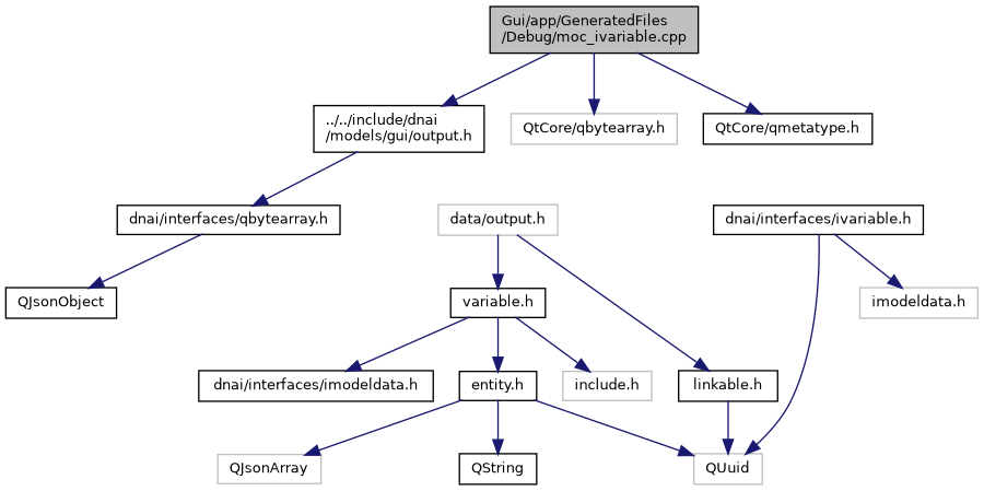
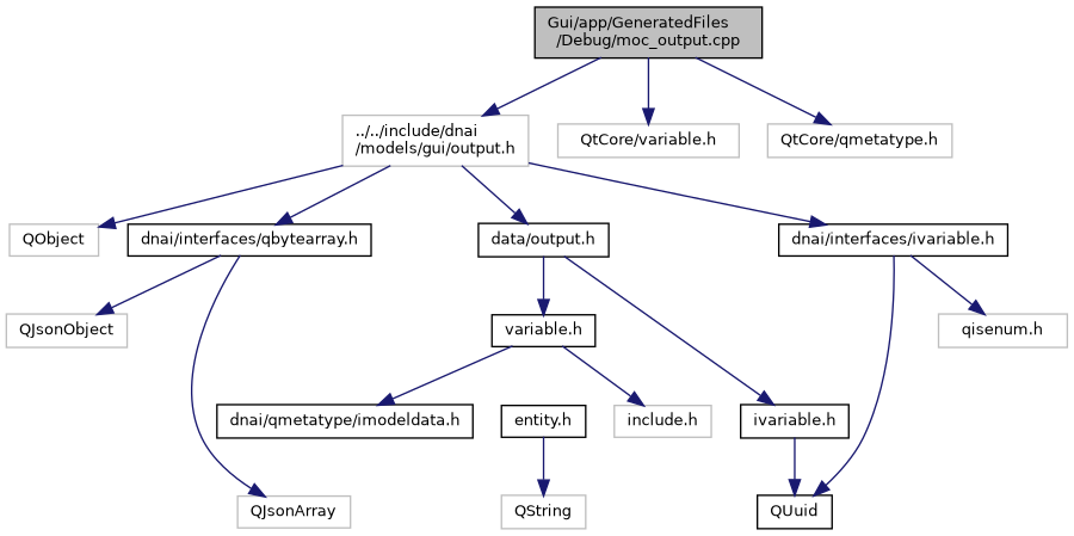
  digraph {
    fontname="DejaVu Sans"
    node [color=black fillcolor=white fontname="DejaVu Sans" fontsize=10 shape=record style=filled]
    edge [color=midnightblue fontname="DejaVu Sans" fontsize=10 labelfontname=Helvetica labelfontsize=10 style=solid]
-   n1 [fillcolor=grey75 fontcolor=black height=0.2 label="Gui/app/GeneratedFiles\l/Debug/moc_ivariable.cpp" width=0.4]
-   n2 [height=0.2 label="../../include/dnai\l/models/gui/output.h" width=0.4]
-   n3 [color=grey75 height=0.2 label="QtCore/qbytearray.h" width=0.4]
-   n4 [height=0.2 label="QtCore/qmetatype.h" width=0.4]
+   n1 [fillcolor=grey75 fontcolor=black height=0.2 label="Gui/app/GeneratedFiles\l/Debug/moc_output.cpp" width=0.4]
+   n2 [color=grey75 height=0.2 label="../../include/dnai\l/models/gui/output.h" width=0.4]
+   n3 [color=grey75 height=0.2 label="QtCore/variable.h" width=0.4]
+   n4 [color=grey75 height=0.2 label="QtCore/qmetatype.h" width=0.4]
+   n5 [color=grey75 height=0.2 label=QObject width=0.4]
    n6 [height=0.2 label="dnai/interfaces/qbytearray.h" width=0.4]
-   n7 [color=grey75 height=0.2 label="data/output.h" width=0.4]
+   n7 [height=0.2 label="data/output.h" width=0.4]
    n8 [height=0.2 label="dnai/interfaces/ivariable.h" width=0.4]
-   n9 [height=0.2 label=QJsonObject width=0.4]
+   n9 [color=grey75 height=0.2 label=QJsonObject width=0.4]
    n10 [color=grey75 height=0.2 label=QJsonArray width=0.4]
    n11 [height=0.2 label="variable.h" width=0.4]
-   n12 [height=0.2 label="linkable.h" width=0.4]
-   n13 [height=0.2 label="dnai/interfaces/imodeldata.h" width=0.4]
-   n14 [color=grey75 height=0.2 label=QUuid width=0.4]
-   n15 [color=grey75 height=0.2 label="imodeldata.h" width=0.4]
+   n12 [height=0.2 label="ivariable.h" width=0.4]
+   n13 [height=0.2 label="dnai/qmetatype/imodeldata.h" width=0.4]
+   n14 [height=0.2 label=QUuid width=0.4]
+   n15 [color=grey75 height=0.2 label="qisenum.h" width=0.4]
    n16 [height=0.2 label="entity.h" width=0.4]
    n17 [color=grey75 height=0.2 label="include.h" width=0.4]
-   n18 [height=0.2 label=QString width=0.4]
+   n18 [color=grey75 height=0.2 label=QString width=0.4]
    n1 -> n2
    n1 -> n3
    n1 -> n4
+   n2 -> n5
    n2 -> n6
+   n2 -> n7
+   n2 -> n8
    n6 -> n9
-   n16 -> n10
+   n6 -> n10
    n7 -> n11
    n7 -> n12
    n8 -> n14
    n8 -> n15
    n11 -> n13
-   n11 -> n16
    n11 -> n17
    n12 -> n14
-   n16 -> n14
    n16 -> n18
  }
